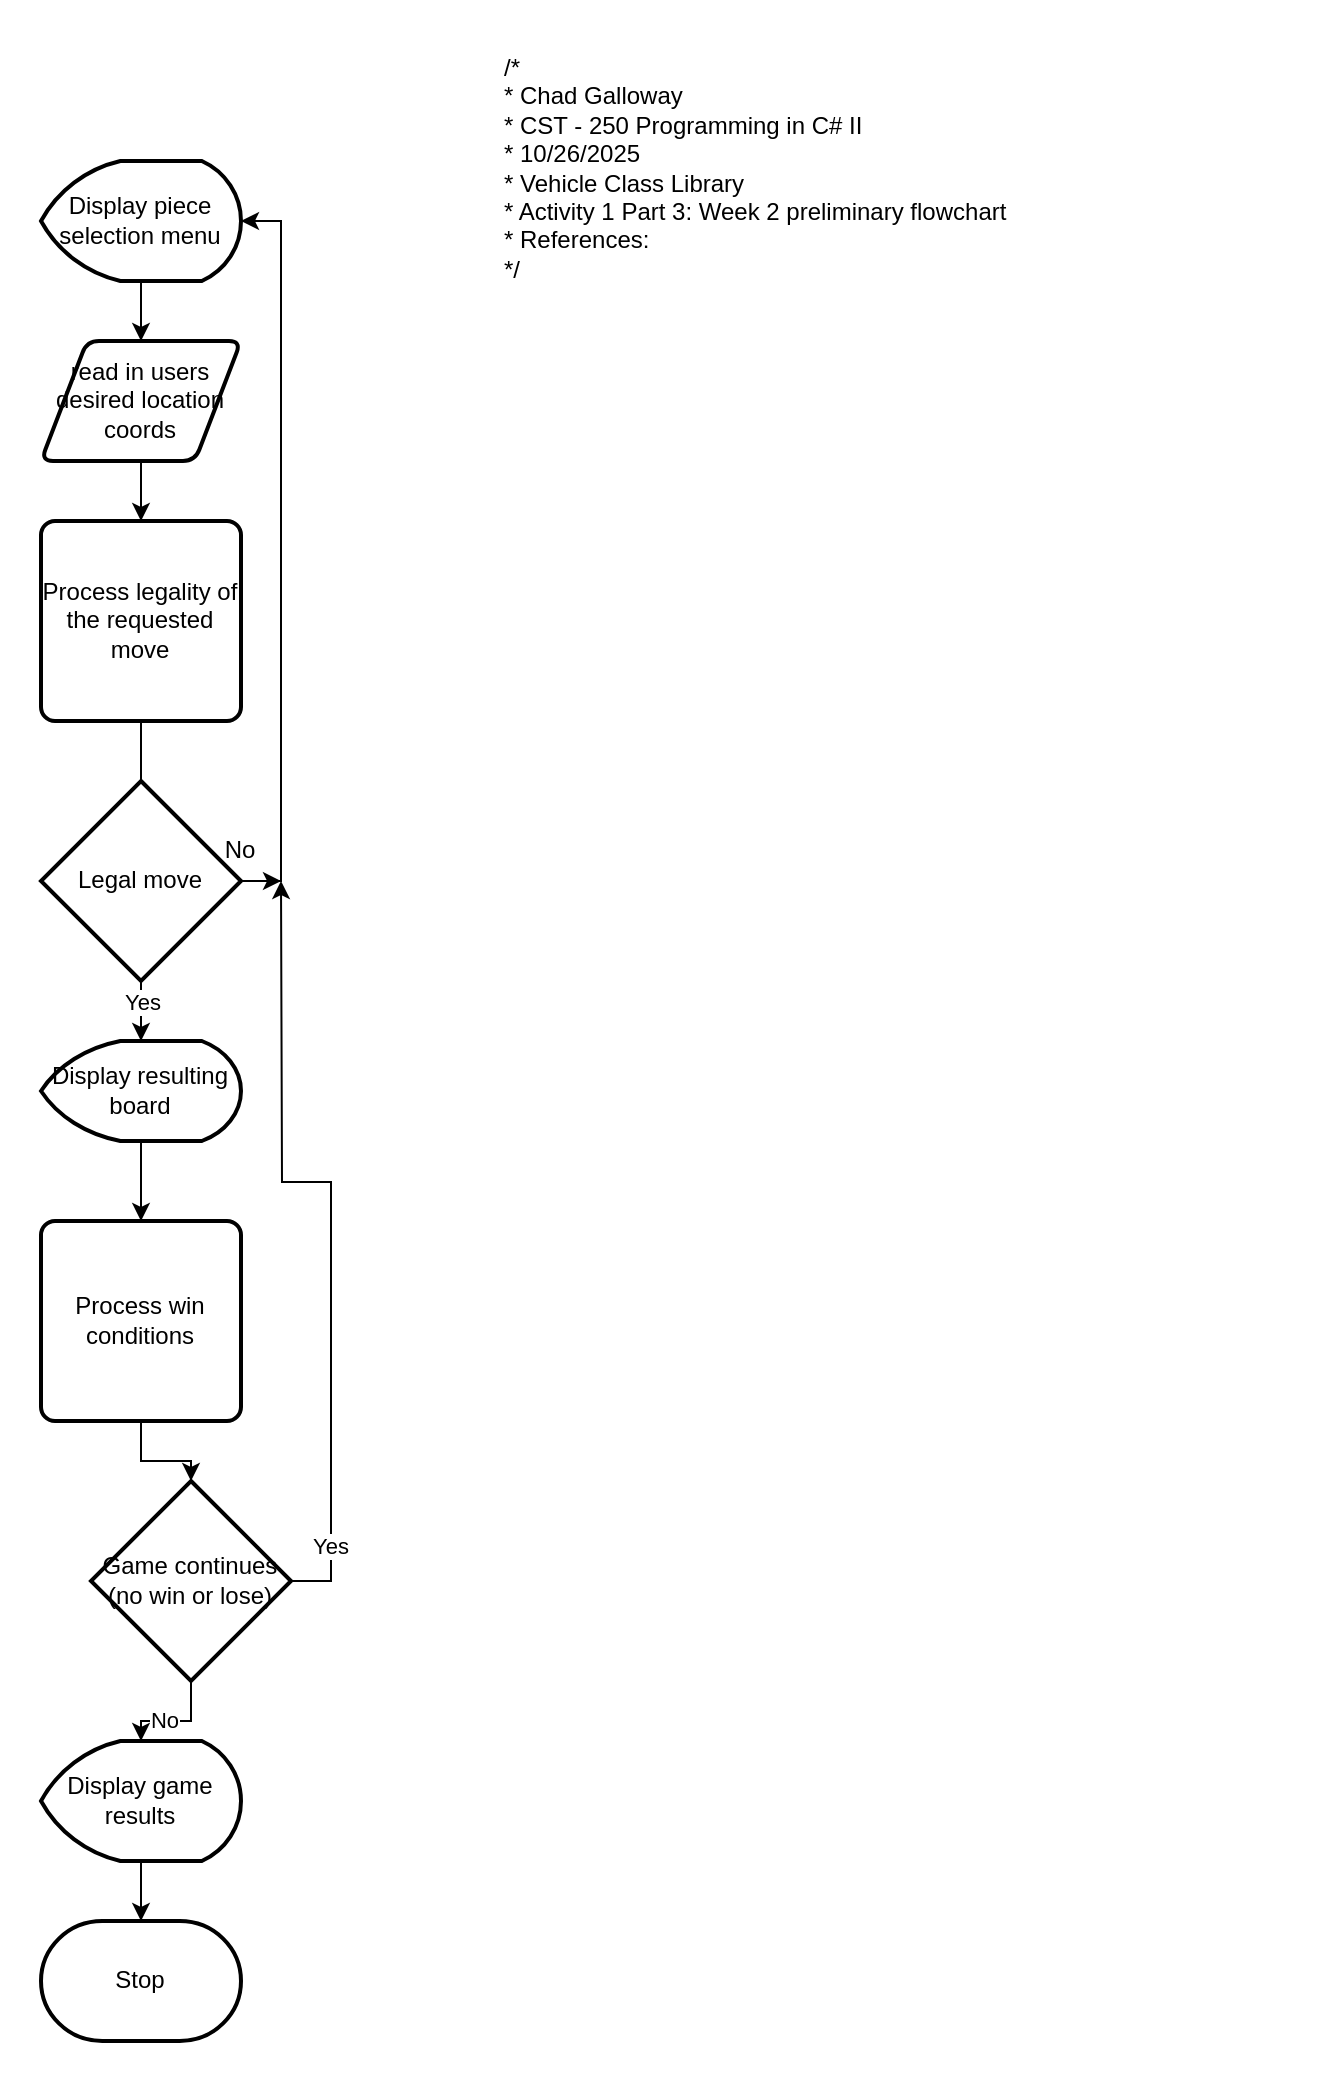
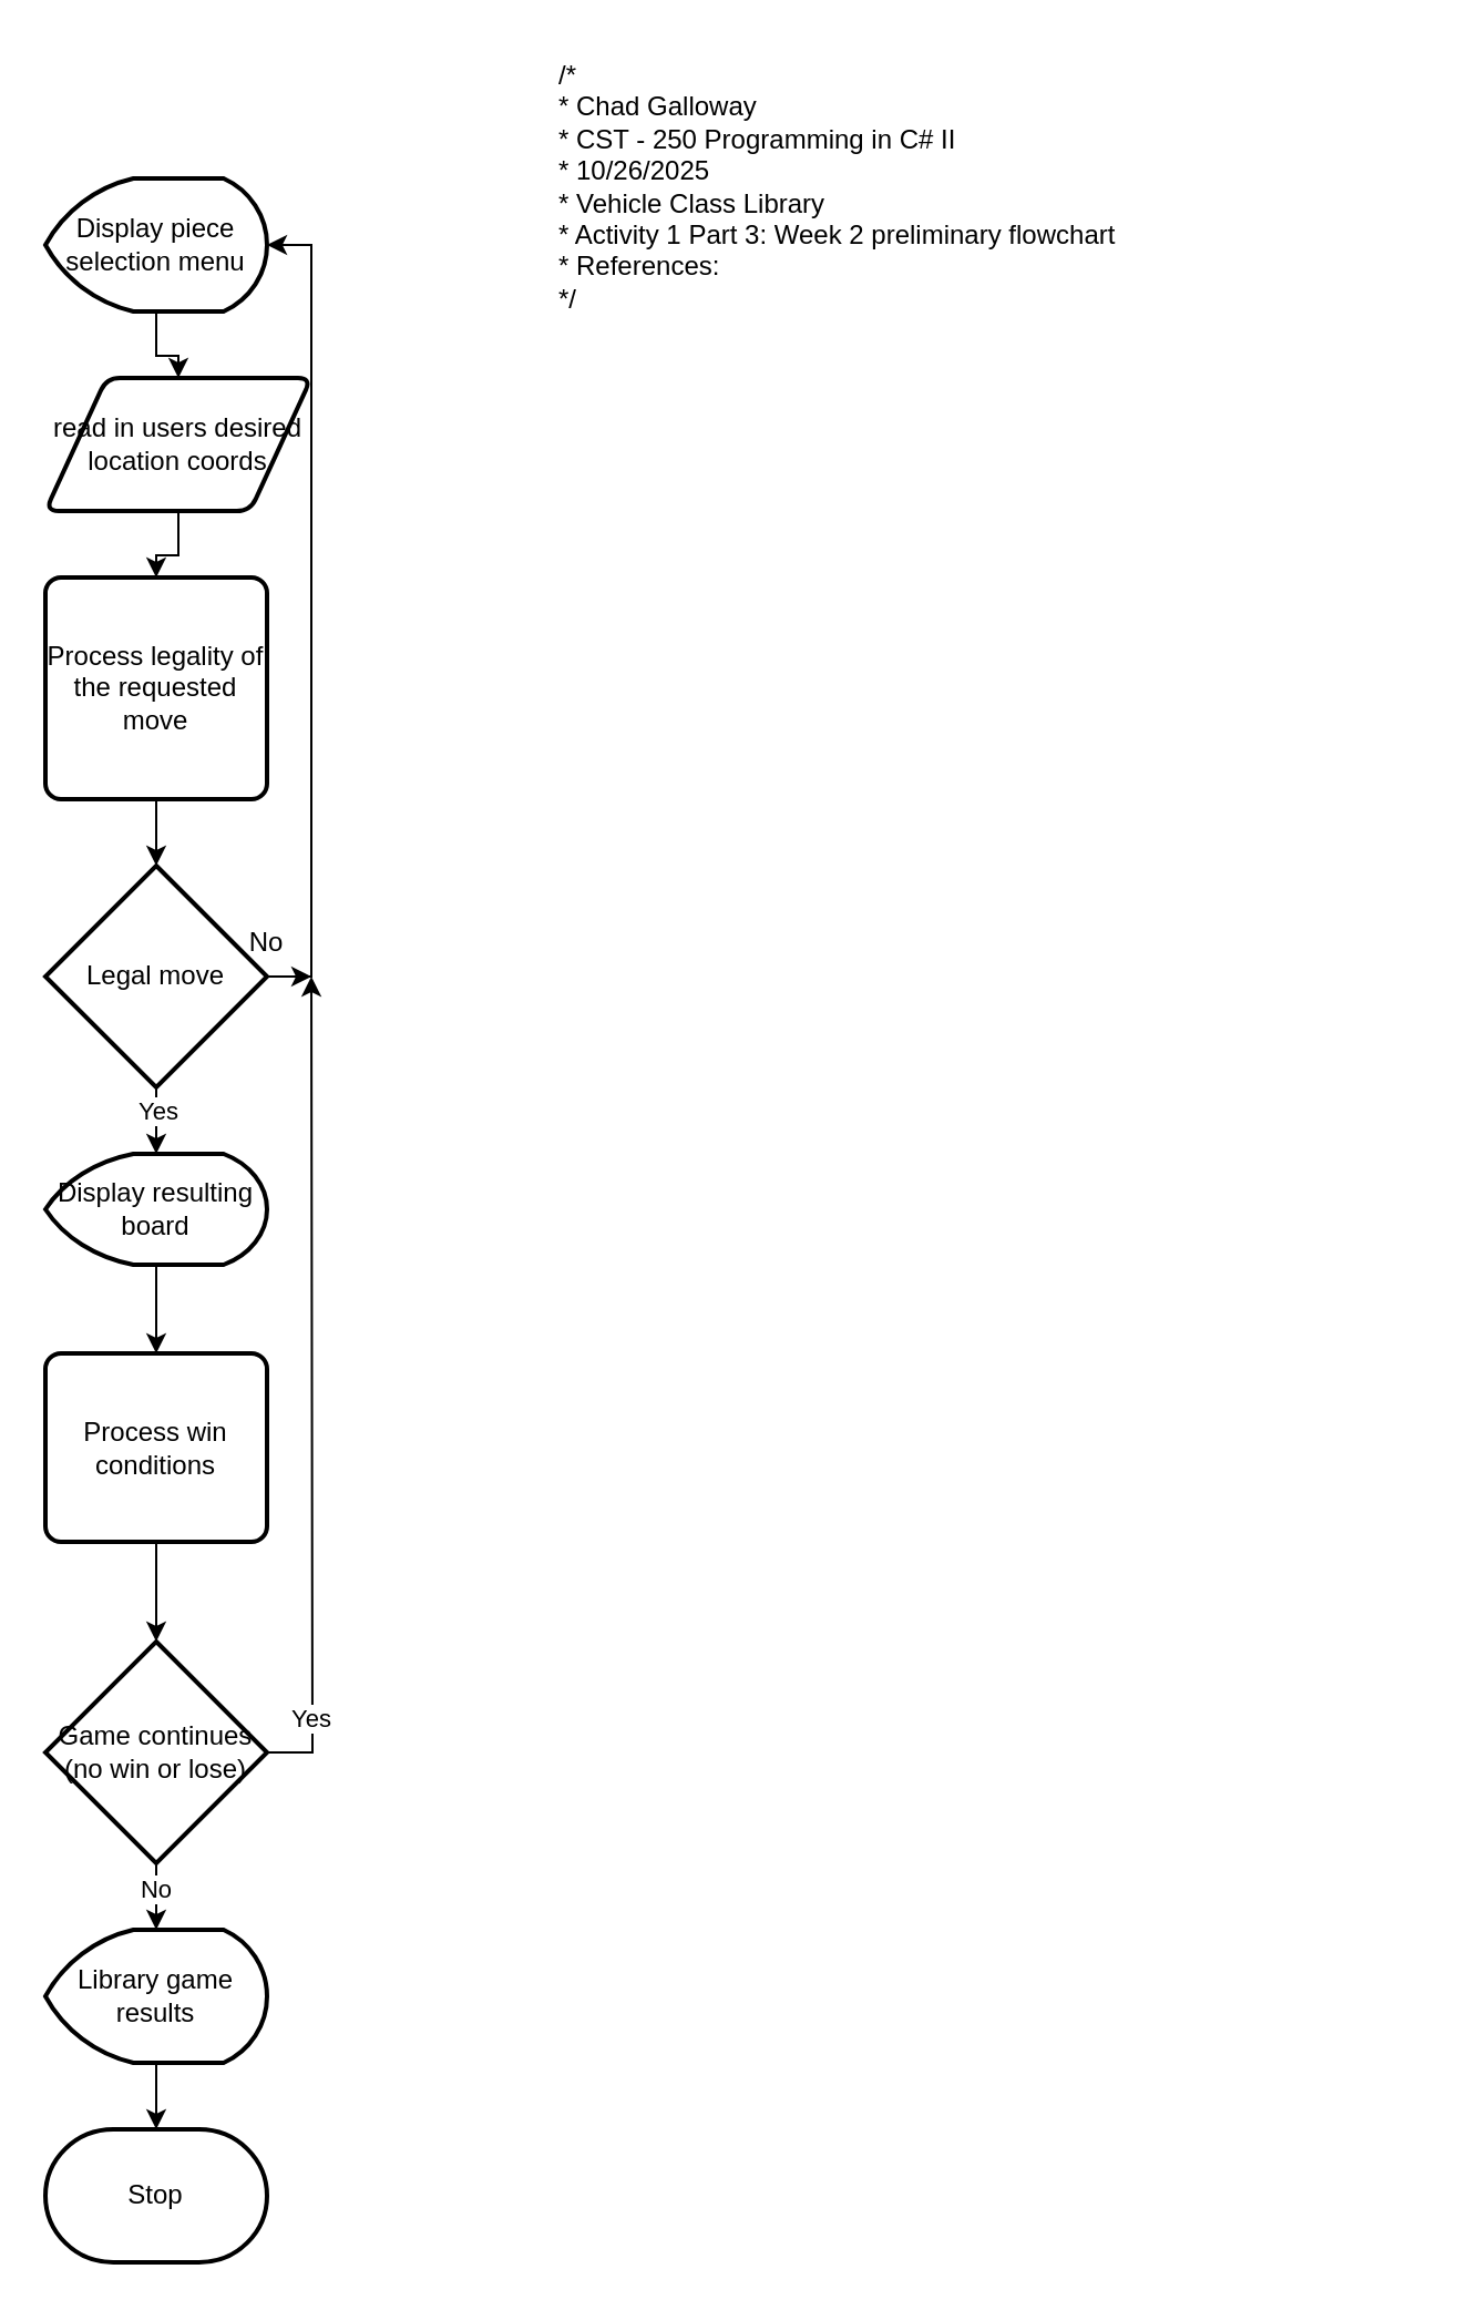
  <mxCell id="0" />
  <mxCell id="1" parent="0" />
  <mxCell id="2" value="" style="edgeStyle=orthogonalEdgeStyle;rounded=0;orthogonalLoop=1;jettySize=auto;html=1;" edge="1" parent="1" source="3" target="7"><mxGeometry relative="1" as="geometry" /></mxCell>
- <mxCell id="3" value="read in users desired location coords" style="shape=parallelogram;html=1;strokeWidth=2;perimeter=parallelogramPerimeter;whiteSpace=wrap;rounded=1;arcSize=12;size=0.23;" vertex="1" parent="1"><mxGeometry x="20" y="170" width="100" height="60" as="geometry" /></mxCell>
+ <mxCell id="3" value="read in users desired location coords" style="shape=parallelogram;html=1;strokeWidth=2;perimeter=parallelogramPerimeter;whiteSpace=wrap;rounded=1;arcSize=12;size=0.23;" vertex="1" parent="1"><mxGeometry x="20" y="170" width="120" height="60" as="geometry" /></mxCell>
  <mxCell id="4" value="" style="edgeStyle=orthogonalEdgeStyle;rounded=0;orthogonalLoop=1;jettySize=auto;html=1;" edge="1" parent="1" source="5" target="3"><mxGeometry relative="1" as="geometry" /></mxCell>
  <mxCell id="5" value="Display piece selection menu" style="strokeWidth=2;html=1;shape=mxgraph.flowchart.display;whiteSpace=wrap;" vertex="1" parent="1"><mxGeometry x="20" y="80" width="100" height="60" as="geometry" /></mxCell>
- <mxCell id="6" value="" style="edgeStyle=orthogonalEdgeStyle;rounded=0;orthogonalLoop=1;jettySize=auto;html=1;endArrow=none;" edge="1" parent="1" source="7" target="11"><mxGeometry relative="1" as="geometry" /></mxCell>
+ <mxCell id="6" value="" style="edgeStyle=orthogonalEdgeStyle;rounded=0;orthogonalLoop=1;jettySize=auto;html=1;" edge="1" parent="1" source="7" target="11"><mxGeometry relative="1" as="geometry" /></mxCell>
  <mxCell id="7" value="Process legality of the requested move" style="rounded=1;whiteSpace=wrap;html=1;absoluteArcSize=1;arcSize=14;strokeWidth=2;" vertex="1" parent="1"><mxGeometry x="20" y="260" width="100" height="100" as="geometry" /></mxCell>
  <mxCell id="8" style="edgeStyle=orthogonalEdgeStyle;rounded=0;orthogonalLoop=1;jettySize=auto;html=1;exitX=1;exitY=0.5;exitDx=0;exitDy=0;exitPerimeter=0;" edge="1" parent="1" source="11"><mxGeometry relative="1" as="geometry"><mxPoint x="140" y="440" as="targetPoint" /></mxGeometry></mxCell>
  <mxCell id="9" value="" style="edgeStyle=orthogonalEdgeStyle;rounded=0;orthogonalLoop=1;jettySize=auto;html=1;" edge="1" parent="1" source="11" target="14"><mxGeometry relative="1" as="geometry"><Array as="points"><mxPoint x="70" y="500" /><mxPoint x="70" y="500" /></Array></mxGeometry></mxCell>
  <mxCell id="10" value="Yes" style="edgeLabel;html=1;align=center;verticalAlign=middle;resizable=0;points=[];" vertex="1" connectable="0" parent="9"><mxGeometry x="-0.333" relative="1" as="geometry"><mxPoint as="offset" /></mxGeometry></mxCell>
  <mxCell id="11" value="Legal move" style="strokeWidth=2;html=1;shape=mxgraph.flowchart.decision;whiteSpace=wrap;" vertex="1" parent="1"><mxGeometry x="20" y="390" width="100" height="100" as="geometry" /></mxCell>
  <mxCell id="12" style="edgeStyle=orthogonalEdgeStyle;rounded=0;orthogonalLoop=1;jettySize=auto;html=1;exitX=1;exitY=0.5;exitDx=0;exitDy=0;exitPerimeter=0;entryX=1;entryY=0.5;entryDx=0;entryDy=0;entryPerimeter=0;" edge="1" parent="1" source="11" target="5"><mxGeometry relative="1" as="geometry" /></mxCell>
  <mxCell id="13" value="" style="edgeStyle=orthogonalEdgeStyle;rounded=0;orthogonalLoop=1;jettySize=auto;html=1;" edge="1" parent="1" source="14" target="16"><mxGeometry relative="1" as="geometry" /></mxCell>
  <mxCell id="14" value="Display resulting board" style="strokeWidth=2;html=1;shape=mxgraph.flowchart.display;whiteSpace=wrap;" vertex="1" parent="1"><mxGeometry x="20" y="520" width="100" height="50" as="geometry" /></mxCell>
  <mxCell id="15" value="" style="edgeStyle=orthogonalEdgeStyle;rounded=0;orthogonalLoop=1;jettySize=auto;html=1;" edge="1" parent="1" source="16" target="24"><mxGeometry relative="1" as="geometry" /></mxCell>
- <mxCell id="16" value="Process win conditions" style="rounded=1;whiteSpace=wrap;html=1;absoluteArcSize=1;arcSize=14;strokeWidth=2;" vertex="1" parent="1"><mxGeometry x="20" y="610" width="100" height="100" as="geometry" /></mxCell>
+ <mxCell id="16" value="Process win conditions" style="rounded=1;whiteSpace=wrap;html=1;absoluteArcSize=1;arcSize=14;strokeWidth=2;" vertex="1" parent="1"><mxGeometry x="20" y="610" width="100" height="85" as="geometry" /></mxCell>
  <mxCell id="17" value="" style="edgeStyle=orthogonalEdgeStyle;rounded=0;orthogonalLoop=1;jettySize=auto;html=1;" edge="1" parent="1" source="18" target="19"><mxGeometry relative="1" as="geometry" /></mxCell>
- <mxCell id="18" value="Display game results" style="strokeWidth=2;html=1;shape=mxgraph.flowchart.display;whiteSpace=wrap;" vertex="1" parent="1"><mxGeometry x="20" y="870" width="100" height="60" as="geometry" /></mxCell>
+ <mxCell id="18" value="Library game results" style="strokeWidth=2;html=1;shape=mxgraph.flowchart.display;whiteSpace=wrap;" vertex="1" parent="1"><mxGeometry x="20" y="870" width="100" height="60" as="geometry" /></mxCell>
  <mxCell id="19" value="Stop" style="strokeWidth=2;html=1;shape=mxgraph.flowchart.terminator;whiteSpace=wrap;" vertex="1" parent="1"><mxGeometry x="20" y="960" width="100" height="60" as="geometry" /></mxCell>
  <mxCell id="20" style="edgeStyle=orthogonalEdgeStyle;rounded=0;orthogonalLoop=1;jettySize=auto;html=1;exitX=1;exitY=0.5;exitDx=0;exitDy=0;exitPerimeter=0;" edge="1" parent="1" source="24"><mxGeometry relative="1" as="geometry"><mxPoint x="140" y="440" as="targetPoint" /></mxGeometry></mxCell>
  <mxCell id="21" value="Yes" style="edgeLabel;html=1;align=center;verticalAlign=middle;resizable=0;points=[];" vertex="1" connectable="0" parent="20"><mxGeometry x="-0.805" y="1" relative="1" as="geometry"><mxPoint as="offset" /></mxGeometry></mxCell>
  <mxCell id="22" value="" style="edgeStyle=orthogonalEdgeStyle;rounded=0;orthogonalLoop=1;jettySize=auto;html=1;" edge="1" parent="1" source="24" target="18"><mxGeometry relative="1" as="geometry" /></mxCell>
  <mxCell id="23" value="No" style="edgeLabel;html=1;align=center;verticalAlign=middle;resizable=0;points=[];" vertex="1" connectable="0" parent="22"><mxGeometry x="0.24" y="-1" relative="1" as="geometry"><mxPoint as="offset" /></mxGeometry></mxCell>
- <mxCell id="24" value="Game continues (no win or lose)" style="strokeWidth=2;html=1;shape=mxgraph.flowchart.decision;whiteSpace=wrap;" vertex="1" parent="1"><mxGeometry x="45" y="740" width="100" height="100" as="geometry" /></mxCell>
+ <mxCell id="24" value="Game continues (no win or lose)" style="strokeWidth=2;html=1;shape=mxgraph.flowchart.decision;whiteSpace=wrap;" vertex="1" parent="1"><mxGeometry x="20" y="740" width="100" height="100" as="geometry" /></mxCell>
  <mxCell id="25" value="No" style="text;html=1;whiteSpace=wrap;strokeColor=none;fillColor=none;align=center;verticalAlign=middle;rounded=0;" vertex="1" parent="1"><mxGeometry x="90" y="410" width="60" height="30" as="geometry" /></mxCell>
  <mxCell id="26" value="/*&lt;br&gt; * Chad Galloway&lt;br&gt; * CST - 250 Programming in C# II&lt;br&gt; * 10/26/2025&lt;br&gt; * Vehicle Class Library&lt;br&gt; * Activity 1 Part 3: Week 2 preliminary flowchart&lt;br&gt; * References:&lt;br&gt; */" style="text;whiteSpace=wrap;html=1;" vertex="1" parent="1"><mxGeometry x="250" y="20" width="390" height="130" as="geometry" /></mxCell>
